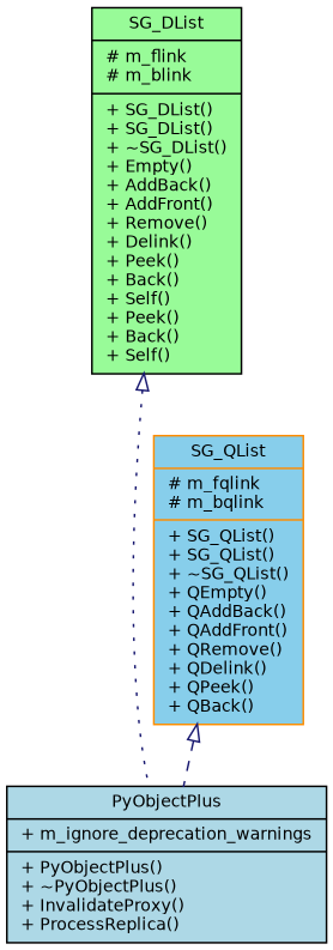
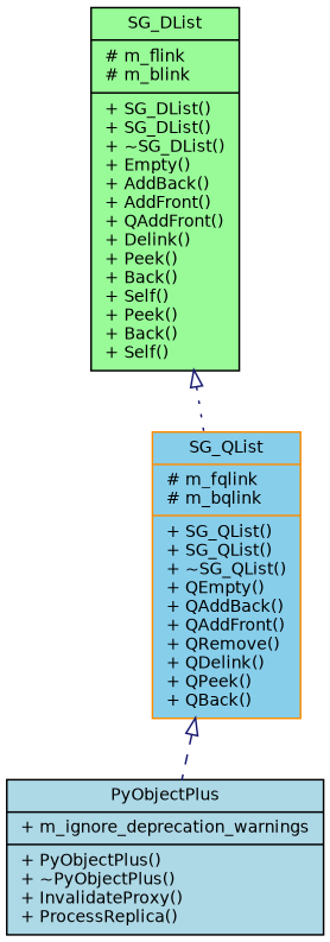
  digraph {
    node [color=black fontname=Helvetica fontsize=10 shape=record style=filled]
    edge [arrowtail=empty color=midnightblue dir=back fontname=Helvetica fontsize=10 labelfontname=Helvetica labelfontsize=10]
    n1 [fillcolor=lightblue height=0.2 label="{PyObjectPlus\n|+ m_ignore_deprecation_warnings\l|+ PyObjectPlus()\l+ ~PyObjectPlus()\l+ InvalidateProxy()\l+ ProcessReplica()\l}" width=0.4]
    n2 [color=darkorange fillcolor=skyblue height=0.2 label="{SG_QList\n|# m_fqlink\l# m_bqlink\l|+ SG_QList()\l+ SG_QList()\l+ ~SG_QList()\l+ QEmpty()\l+ QAddBack()\l+ QAddFront()\l+ QRemove()\l+ QDelink()\l+ QPeek()\l+ QBack()\l}" width=0.4]
-   n3 [fillcolor=palegreen height=0.2 label="{SG_DList\n|# m_flink\l# m_blink\l|+ SG_DList()\l+ SG_DList()\l+ ~SG_DList()\l+ Empty()\l+ AddBack()\l+ AddFront()\l+ Remove()\l+ Delink()\l+ Peek()\l+ Back()\l+ Self()\l+ Peek()\l+ Back()\l+ Self()\l}" width=0.4]
+   n3 [fillcolor=palegreen height=0.2 label="{SG_DList\n|# m_flink\l# m_blink\l|+ SG_DList()\l+ SG_DList()\l+ ~SG_DList()\l+ Empty()\l+ AddBack()\l+ AddFront()\l+ QAddFront()\l+ Delink()\l+ Peek()\l+ Back()\l+ Self()\l+ Peek()\l+ Back()\l+ Self()\l}" width=0.4]
    n2 -> n1 [style=dashed]
-   n3 -> n1 [style=dotted]
+   n3 -> n2 [style=dotted]
  }
